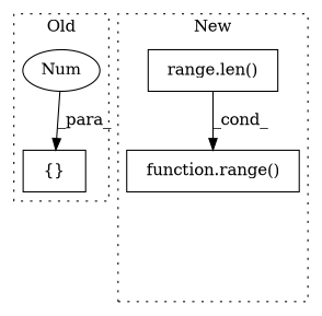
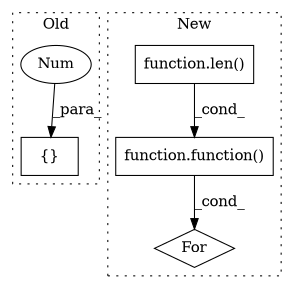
  digraph {
    node [a=75 shape=box]
    n1 [a=59 l="1,0" label="{}" s="4616,4621"]
    n2 [a=76 l=1 label=Num s=4617 shape=ellipse]
-   n3 [l="4,1" label="range.len()" s="5418,5438"]
-   n4 [l="6,1" label="function.range()" s="5412,5439"]
+   n3 [l="4,1" label="function.len()" s="5418,5438"]
+   n4 [l="6,1" label="function.function()" s="5412,5439"]
+   n5 [a=107 l="4,14" label=For s="5403,5440" shape=diamond]
    subgraph cluster_1 {
      label=Old
      style=dotted
      n1
      n2
    }
    subgraph cluster_2 {
      label=New
      style=dotted
      n3
      n4
+     n5
    }
    n2 -> n1 [label=_para_]
    n3 -> n4 [label=_cond_]
+   n4 -> n5 [label=_cond_]
  }
